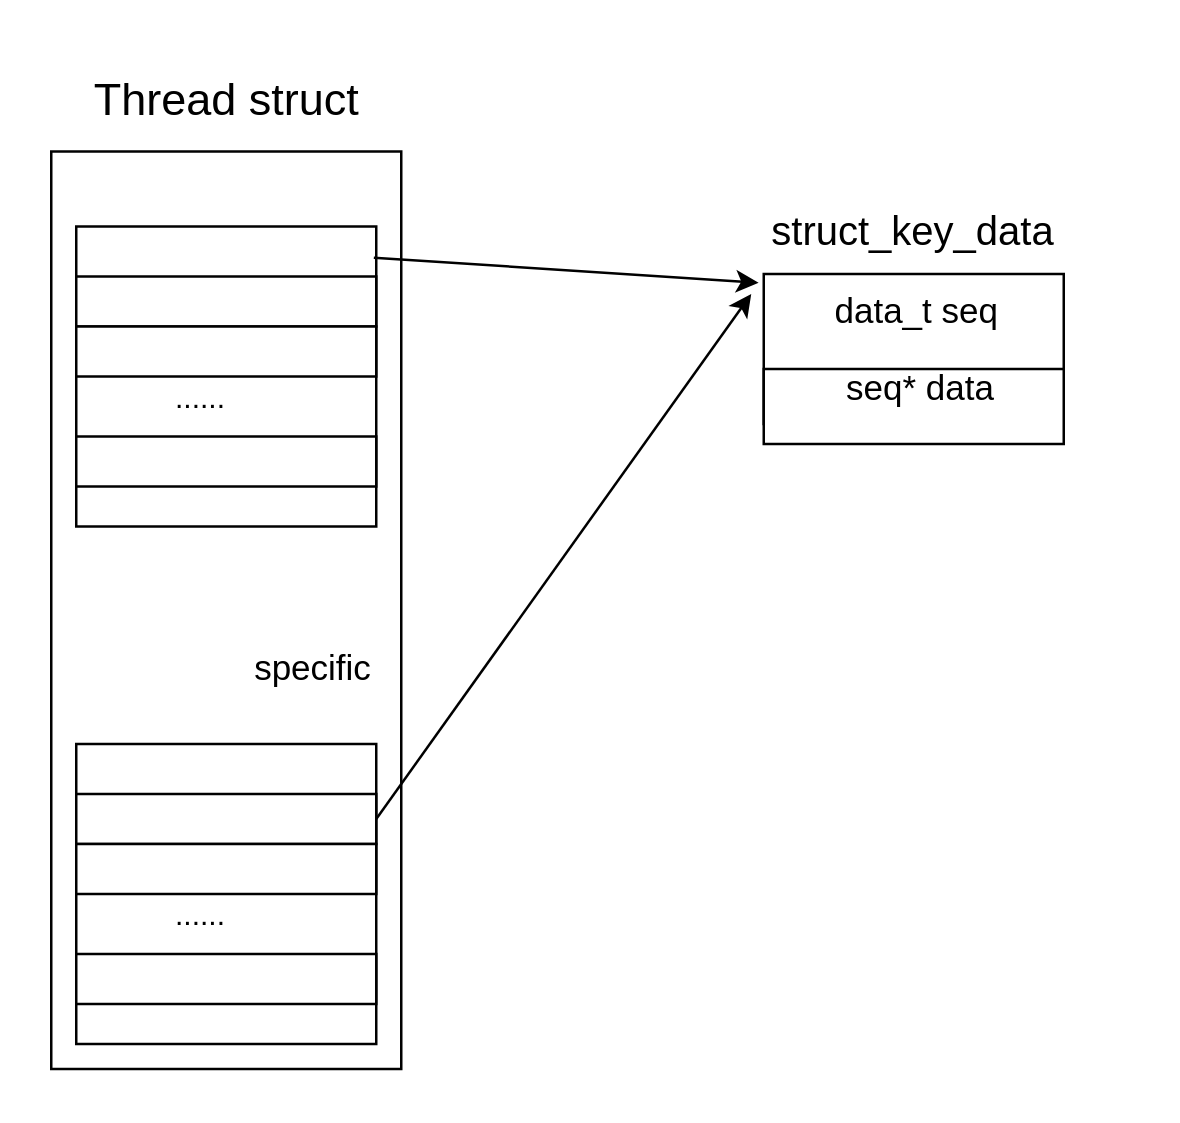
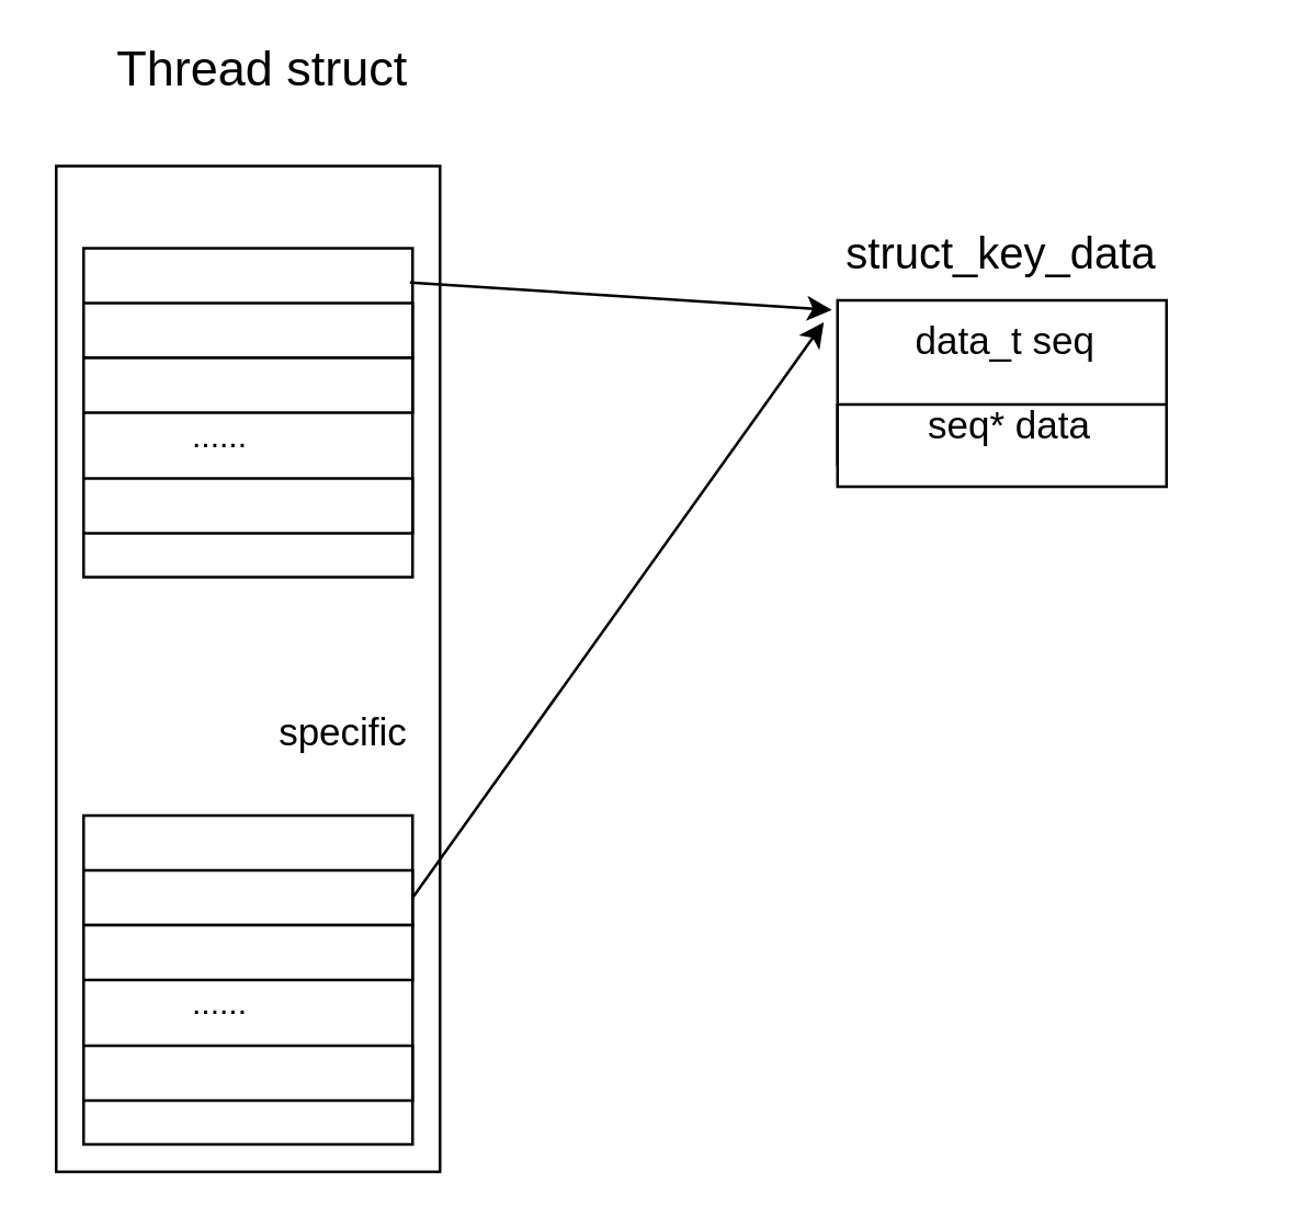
  <mxCell id="0" />
  <mxCell id="1" parent="0" />
  <mxCell id="2" value="" style="rounded=0;whiteSpace=wrap;html=1;" vertex="1" parent="1"><mxGeometry x="20" y="60" width="140" height="367" as="geometry" /></mxCell>
- <mxCell id="3" value="&lt;font style=&quot;font-size: 18px;&quot;&gt;Thread struct&lt;/font&gt;" style="text;html=1;align=center;verticalAlign=middle;resizable=0;points=[];autosize=1;strokeColor=none;fillColor=none;" vertex="1" parent="1"><mxGeometry x="25" y="20" width="130" height="40" as="geometry" /></mxCell>
+ <mxCell id="3" value="&lt;font style=&quot;font-size: 18px;&quot;&gt;Thread struct&lt;/font&gt;" style="text;html=1;align=center;verticalAlign=middle;resizable=0;points=[];autosize=1;strokeColor=none;fillColor=none;" vertex="1" parent="1"><mxGeometry x="30" y="5" width="130" height="40" as="geometry" /></mxCell>
  <mxCell id="4" value="" style="group" vertex="1" connectable="0" parent="1"><mxGeometry x="30" y="60" width="120" height="150" as="geometry" /></mxCell>
  <mxCell id="5" value="" style="group" vertex="1" connectable="0" parent="4"><mxGeometry y="30" width="120" height="120" as="geometry" /></mxCell>
  <mxCell id="6" value="" style="rounded=0;whiteSpace=wrap;html=1;" vertex="1" parent="5"><mxGeometry width="120" height="120" as="geometry" /></mxCell>
  <mxCell id="7" value="" style="rounded=0;whiteSpace=wrap;html=1;" vertex="1" parent="5"><mxGeometry y="20" width="120" height="20" as="geometry" /></mxCell>
  <mxCell id="8" value="" style="rounded=0;whiteSpace=wrap;html=1;" vertex="1" parent="5"><mxGeometry y="40" width="120" height="20" as="geometry" /></mxCell>
  <mxCell id="9" value="" style="rounded=0;whiteSpace=wrap;html=1;" vertex="1" parent="5"><mxGeometry y="84" width="120" height="20" as="geometry" /></mxCell>
  <mxCell id="10" value="......" style="text;html=1;strokeColor=none;fillColor=none;align=center;verticalAlign=middle;whiteSpace=wrap;rounded=0;" vertex="1" parent="5"><mxGeometry x="20" y="54" width="60" height="30" as="geometry" /></mxCell>
  <mxCell id="11" value="" style="group" vertex="1" connectable="0" parent="1"><mxGeometry x="30" y="297" width="120" height="120" as="geometry" /></mxCell>
  <mxCell id="12" value="" style="rounded=0;whiteSpace=wrap;html=1;" vertex="1" parent="11"><mxGeometry width="120" height="120" as="geometry" /></mxCell>
  <mxCell id="13" value="" style="rounded=0;whiteSpace=wrap;html=1;" vertex="1" parent="11"><mxGeometry y="20" width="120" height="20" as="geometry" /></mxCell>
  <mxCell id="14" value="" style="rounded=0;whiteSpace=wrap;html=1;" vertex="1" parent="11"><mxGeometry y="40" width="120" height="20" as="geometry" /></mxCell>
  <mxCell id="15" value="" style="rounded=0;whiteSpace=wrap;html=1;" vertex="1" parent="11"><mxGeometry y="84" width="120" height="20" as="geometry" /></mxCell>
  <mxCell id="16" value="......" style="text;html=1;strokeColor=none;fillColor=none;align=center;verticalAlign=middle;whiteSpace=wrap;rounded=0;" vertex="1" parent="11"><mxGeometry x="20" y="54" width="60" height="30" as="geometry" /></mxCell>
  <mxCell id="17" value="&lt;font style=&quot;font-size: 14px;&quot;&gt;specific&lt;/font&gt;" style="text;html=1;strokeColor=none;fillColor=none;align=center;verticalAlign=middle;whiteSpace=wrap;rounded=0;" vertex="1" parent="1"><mxGeometry x="95" y="252" width="60" height="30" as="geometry" /></mxCell>
  <mxCell id="18" value="" style="endArrow=classic;html=1;rounded=0;exitX=0.992;exitY=0.104;exitDx=0;exitDy=0;exitPerimeter=0;entryX=0.135;entryY=1.183;entryDx=0;entryDy=0;entryPerimeter=0;" edge="1" parent="1" source="6" target="25"><mxGeometry width="50" height="50" relative="1" as="geometry"><mxPoint x="220" y="197" as="sourcePoint" /><mxPoint x="270" y="147" as="targetPoint" /></mxGeometry></mxCell>
  <mxCell id="19" value="" style="group" vertex="1" connectable="0" parent="1"><mxGeometry x="280" y="77" width="170" height="100" as="geometry" /></mxCell>
  <mxCell id="20" value="" style="rounded=0;whiteSpace=wrap;html=1;" vertex="1" parent="19"><mxGeometry x="25" y="32" width="120" height="60" as="geometry" /></mxCell>
  <mxCell id="21" value="" style="rounded=0;whiteSpace=wrap;html=1;" vertex="1" parent="19"><mxGeometry x="25" y="70" width="120" height="30" as="geometry" /></mxCell>
  <mxCell id="22" value="" style="group" vertex="1" connectable="0" parent="19"><mxGeometry width="170" height="93" as="geometry" /></mxCell>
  <mxCell id="23" value="&lt;font style=&quot;font-size: 14px;&quot;&gt;data_t seq&lt;/font&gt;" style="text;html=1;strokeColor=none;fillColor=none;align=center;verticalAlign=middle;whiteSpace=wrap;rounded=0;" vertex="1" parent="22"><mxGeometry x="39" y="30" width="95" height="33" as="geometry" /></mxCell>
  <mxCell id="24" value="&lt;font style=&quot;font-size: 14px;&quot;&gt;seq* data&lt;/font&gt;" style="text;html=1;strokeColor=none;fillColor=none;align=center;verticalAlign=middle;whiteSpace=wrap;rounded=0;" vertex="1" parent="22"><mxGeometry x="39" y="63" width="98" height="30" as="geometry" /></mxCell>
  <mxCell id="25" value="&lt;font style=&quot;font-size: 16px;&quot;&gt;struct_key_data&lt;/font&gt;" style="text;html=1;strokeColor=none;fillColor=none;align=center;verticalAlign=middle;whiteSpace=wrap;rounded=0;" vertex="1" parent="22"><mxGeometry width="170" height="30" as="geometry" /></mxCell>
  <mxCell id="26" value="" style="endArrow=classic;html=1;rounded=0;exitX=1;exitY=0.5;exitDx=0;exitDy=0;" edge="1" parent="1" source="13"><mxGeometry width="50" height="50" relative="1" as="geometry"><mxPoint x="240" y="327" as="sourcePoint" /><mxPoint x="300" y="117" as="targetPoint" /></mxGeometry></mxCell>
